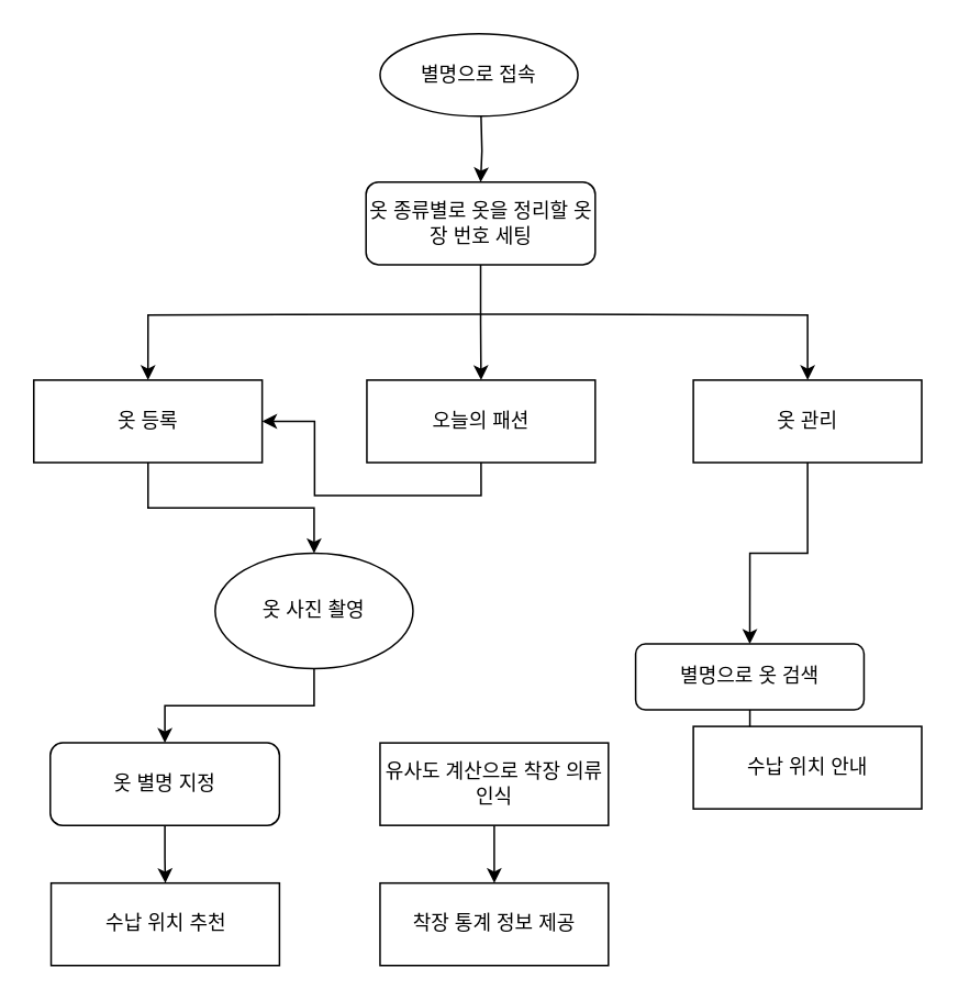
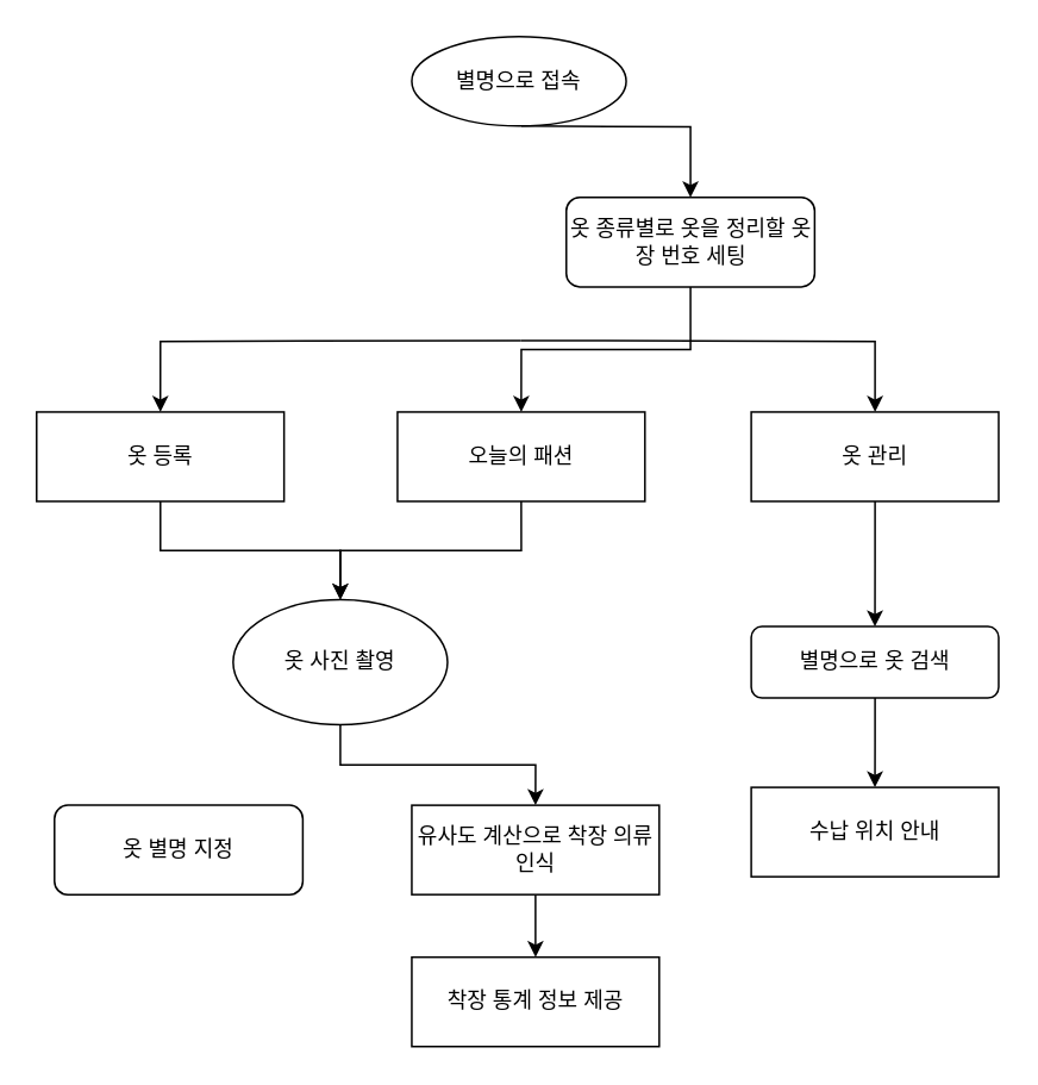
  <mxCell id="0" />
  <mxCell id="1" parent="0" />
  <mxCell id="2" style="edgeStyle=orthogonalEdgeStyle;rounded=0;orthogonalLoop=1;jettySize=auto;html=1;entryX=0.5;entryY=0;entryDx=0;entryDy=0;" edge="1" parent="1" target="6"><mxGeometry relative="1" as="geometry"><mxPoint x="291.25" y="70" as="sourcePoint" /></mxGeometry></mxCell>
  <mxCell id="3" style="edgeStyle=orthogonalEdgeStyle;rounded=0;orthogonalLoop=1;jettySize=auto;html=1;entryX=0.5;entryY=0;entryDx=0;entryDy=0;" edge="1" parent="1" source="6" target="8"><mxGeometry relative="1" as="geometry" /></mxCell>
  <mxCell id="4" style="edgeStyle=orthogonalEdgeStyle;rounded=0;orthogonalLoop=1;jettySize=auto;html=1;" edge="1" parent="1" target="10"><mxGeometry relative="1" as="geometry"><mxPoint x="291" y="190" as="sourcePoint" /></mxGeometry></mxCell>
  <mxCell id="5" style="edgeStyle=orthogonalEdgeStyle;rounded=0;orthogonalLoop=1;jettySize=auto;html=1;entryX=0.5;entryY=0;entryDx=0;entryDy=0;" edge="1" parent="1" target="12"><mxGeometry relative="1" as="geometry"><mxPoint x="291" y="190" as="sourcePoint" /></mxGeometry></mxCell>
- <mxCell id="6" value="옷 종류별로 옷을 정리할 옷장 번호 세팅" style="rounded=1;whiteSpace=wrap;html=1;fontSize=12;glass=0;strokeWidth=1;shadow=0;" vertex="1" parent="1"><mxGeometry x="221.5" y="110" width="139" height="50" as="geometry" /></mxCell>
- <mxCell id="7" style="edgeStyle=orthogonalEdgeStyle;rounded=0;orthogonalLoop=1;jettySize=auto;html=1;exitX=0.5;exitY=1;exitDx=0;exitDy=0;" edge="1" parent="1" source="8" target="12"><mxGeometry relative="1" as="geometry" /></mxCell>
+ <mxCell id="6" value="옷 종류별로 옷을 정리할 옷장 번호 세팅" style="rounded=1;whiteSpace=wrap;html=1;fontSize=12;glass=0;strokeWidth=1;shadow=0;" vertex="1" parent="1"><mxGeometry x="316.5" y="110" width="139" height="50" as="geometry" /></mxCell>
+ <mxCell id="7" style="edgeStyle=orthogonalEdgeStyle;rounded=0;orthogonalLoop=1;jettySize=auto;html=1;exitX=0.5;exitY=1;exitDx=0;exitDy=0;entryX=0.5;entryY=0;entryDx=0;entryDy=0;" edge="1" parent="1" source="8" target="14"><mxGeometry relative="1" as="geometry" /></mxCell>
  <mxCell id="8" value="오늘의 패션" style="rounded=0;whiteSpace=wrap;html=1;" vertex="1" parent="1"><mxGeometry x="222" y="230" width="138.5" height="50" as="geometry" /></mxCell>
  <mxCell id="9" style="edgeStyle=orthogonalEdgeStyle;rounded=0;orthogonalLoop=1;jettySize=auto;html=1;entryX=0.5;entryY=0;entryDx=0;entryDy=0;" edge="1" parent="1" source="10" target="16"><mxGeometry relative="1" as="geometry" /></mxCell>
  <mxCell id="10" value="옷 관리" style="rounded=0;whiteSpace=wrap;html=1;" vertex="1" parent="1"><mxGeometry x="420" y="230" width="138.5" height="50" as="geometry" /></mxCell>
  <mxCell id="11" style="edgeStyle=orthogonalEdgeStyle;rounded=0;orthogonalLoop=1;jettySize=auto;html=1;entryX=0.5;entryY=0;entryDx=0;entryDy=0;" edge="1" parent="1" source="12" target="14"><mxGeometry relative="1" as="geometry" /></mxCell>
  <mxCell id="12" value="옷 등록" style="rounded=0;whiteSpace=wrap;html=1;" vertex="1" parent="1"><mxGeometry x="20" y="230" width="138.5" height="50" as="geometry" /></mxCell>
- <mxCell id="13" style="edgeStyle=orthogonalEdgeStyle;rounded=0;orthogonalLoop=1;jettySize=auto;html=1;exitX=0.5;exitY=1;exitDx=0;exitDy=0;" edge="1" parent="1" source="14" target="21"><mxGeometry relative="1" as="geometry" /></mxCell>
+ <mxCell id="13" style="edgeStyle=orthogonalEdgeStyle;rounded=0;orthogonalLoop=1;jettySize=auto;html=1;exitX=0.5;exitY=1;exitDx=0;exitDy=0;entryX=0.5;entryY=0;entryDx=0;entryDy=0;" edge="1" parent="1" source="14" target="19"><mxGeometry relative="1" as="geometry" /></mxCell>
  <mxCell id="14" value="옷 사진 촬영" style="ellipse;whiteSpace=wrap;html=1;" vertex="1" parent="1"><mxGeometry x="130" y="335" width="120" height="70" as="geometry" /></mxCell>
  <mxCell id="15" style="edgeStyle=orthogonalEdgeStyle;rounded=0;orthogonalLoop=1;jettySize=auto;html=1;entryX=0.5;entryY=0;entryDx=0;entryDy=0;" edge="1" parent="1" source="16" target="17"><mxGeometry relative="1" as="geometry" /></mxCell>
- <mxCell id="16" value="별명으로 옷 검색" style="rounded=1;whiteSpace=wrap;html=1;fontSize=12;glass=0;strokeWidth=1;shadow=0;" vertex="1" parent="1"><mxGeometry x="385" y="390" width="138.5" height="40" as="geometry" /></mxCell>
+ <mxCell id="16" value="별명으로 옷 검색" style="rounded=1;whiteSpace=wrap;html=1;fontSize=12;glass=0;strokeWidth=1;shadow=0;" vertex="1" parent="1"><mxGeometry x="420" y="350" width="138.5" height="40" as="geometry" /></mxCell>
  <mxCell id="17" value="수납 위치 안내" style="rounded=0;whiteSpace=wrap;html=1;" vertex="1" parent="1"><mxGeometry x="420" y="440" width="138.5" height="50" as="geometry" /></mxCell>
  <mxCell id="18" style="edgeStyle=orthogonalEdgeStyle;rounded=0;orthogonalLoop=1;jettySize=auto;html=1;exitX=0.5;exitY=1;exitDx=0;exitDy=0;entryX=0.5;entryY=0;entryDx=0;entryDy=0;" edge="1" parent="1" source="19" target="23"><mxGeometry relative="1" as="geometry" /></mxCell>
  <mxCell id="19" value="유사도 계산으로 착장 의류 인식" style="rounded=0;whiteSpace=wrap;html=1;" vertex="1" parent="1"><mxGeometry x="230" y="450" width="138.5" height="50" as="geometry" /></mxCell>
- <mxCell id="20" style="edgeStyle=orthogonalEdgeStyle;rounded=0;orthogonalLoop=1;jettySize=auto;html=1;entryX=0.5;entryY=0;entryDx=0;entryDy=0;" edge="1" parent="1" source="21" target="22"><mxGeometry relative="1" as="geometry" /></mxCell>
  <mxCell id="21" value="옷 별명 지정" style="rounded=1;whiteSpace=wrap;html=1;fontSize=12;glass=0;strokeWidth=1;shadow=0;" vertex="1" parent="1"><mxGeometry x="30" y="450" width="139" height="50" as="geometry" /></mxCell>
- <mxCell id="22" value="수납 위치 추천" style="rounded=0;whiteSpace=wrap;html=1;" vertex="1" parent="1"><mxGeometry x="30.5" y="535" width="138.5" height="50" as="geometry" /></mxCell>
  <mxCell id="23" value="착장 통계 정보 제공" style="rounded=0;whiteSpace=wrap;html=1;" vertex="1" parent="1"><mxGeometry x="230" y="535" width="138.5" height="50" as="geometry" /></mxCell>
  <mxCell id="24" value="별명으로 접속" style="ellipse;whiteSpace=wrap;html=1;" vertex="1" parent="1"><mxGeometry x="230" y="20" width="120" height="50" as="geometry" /></mxCell>
